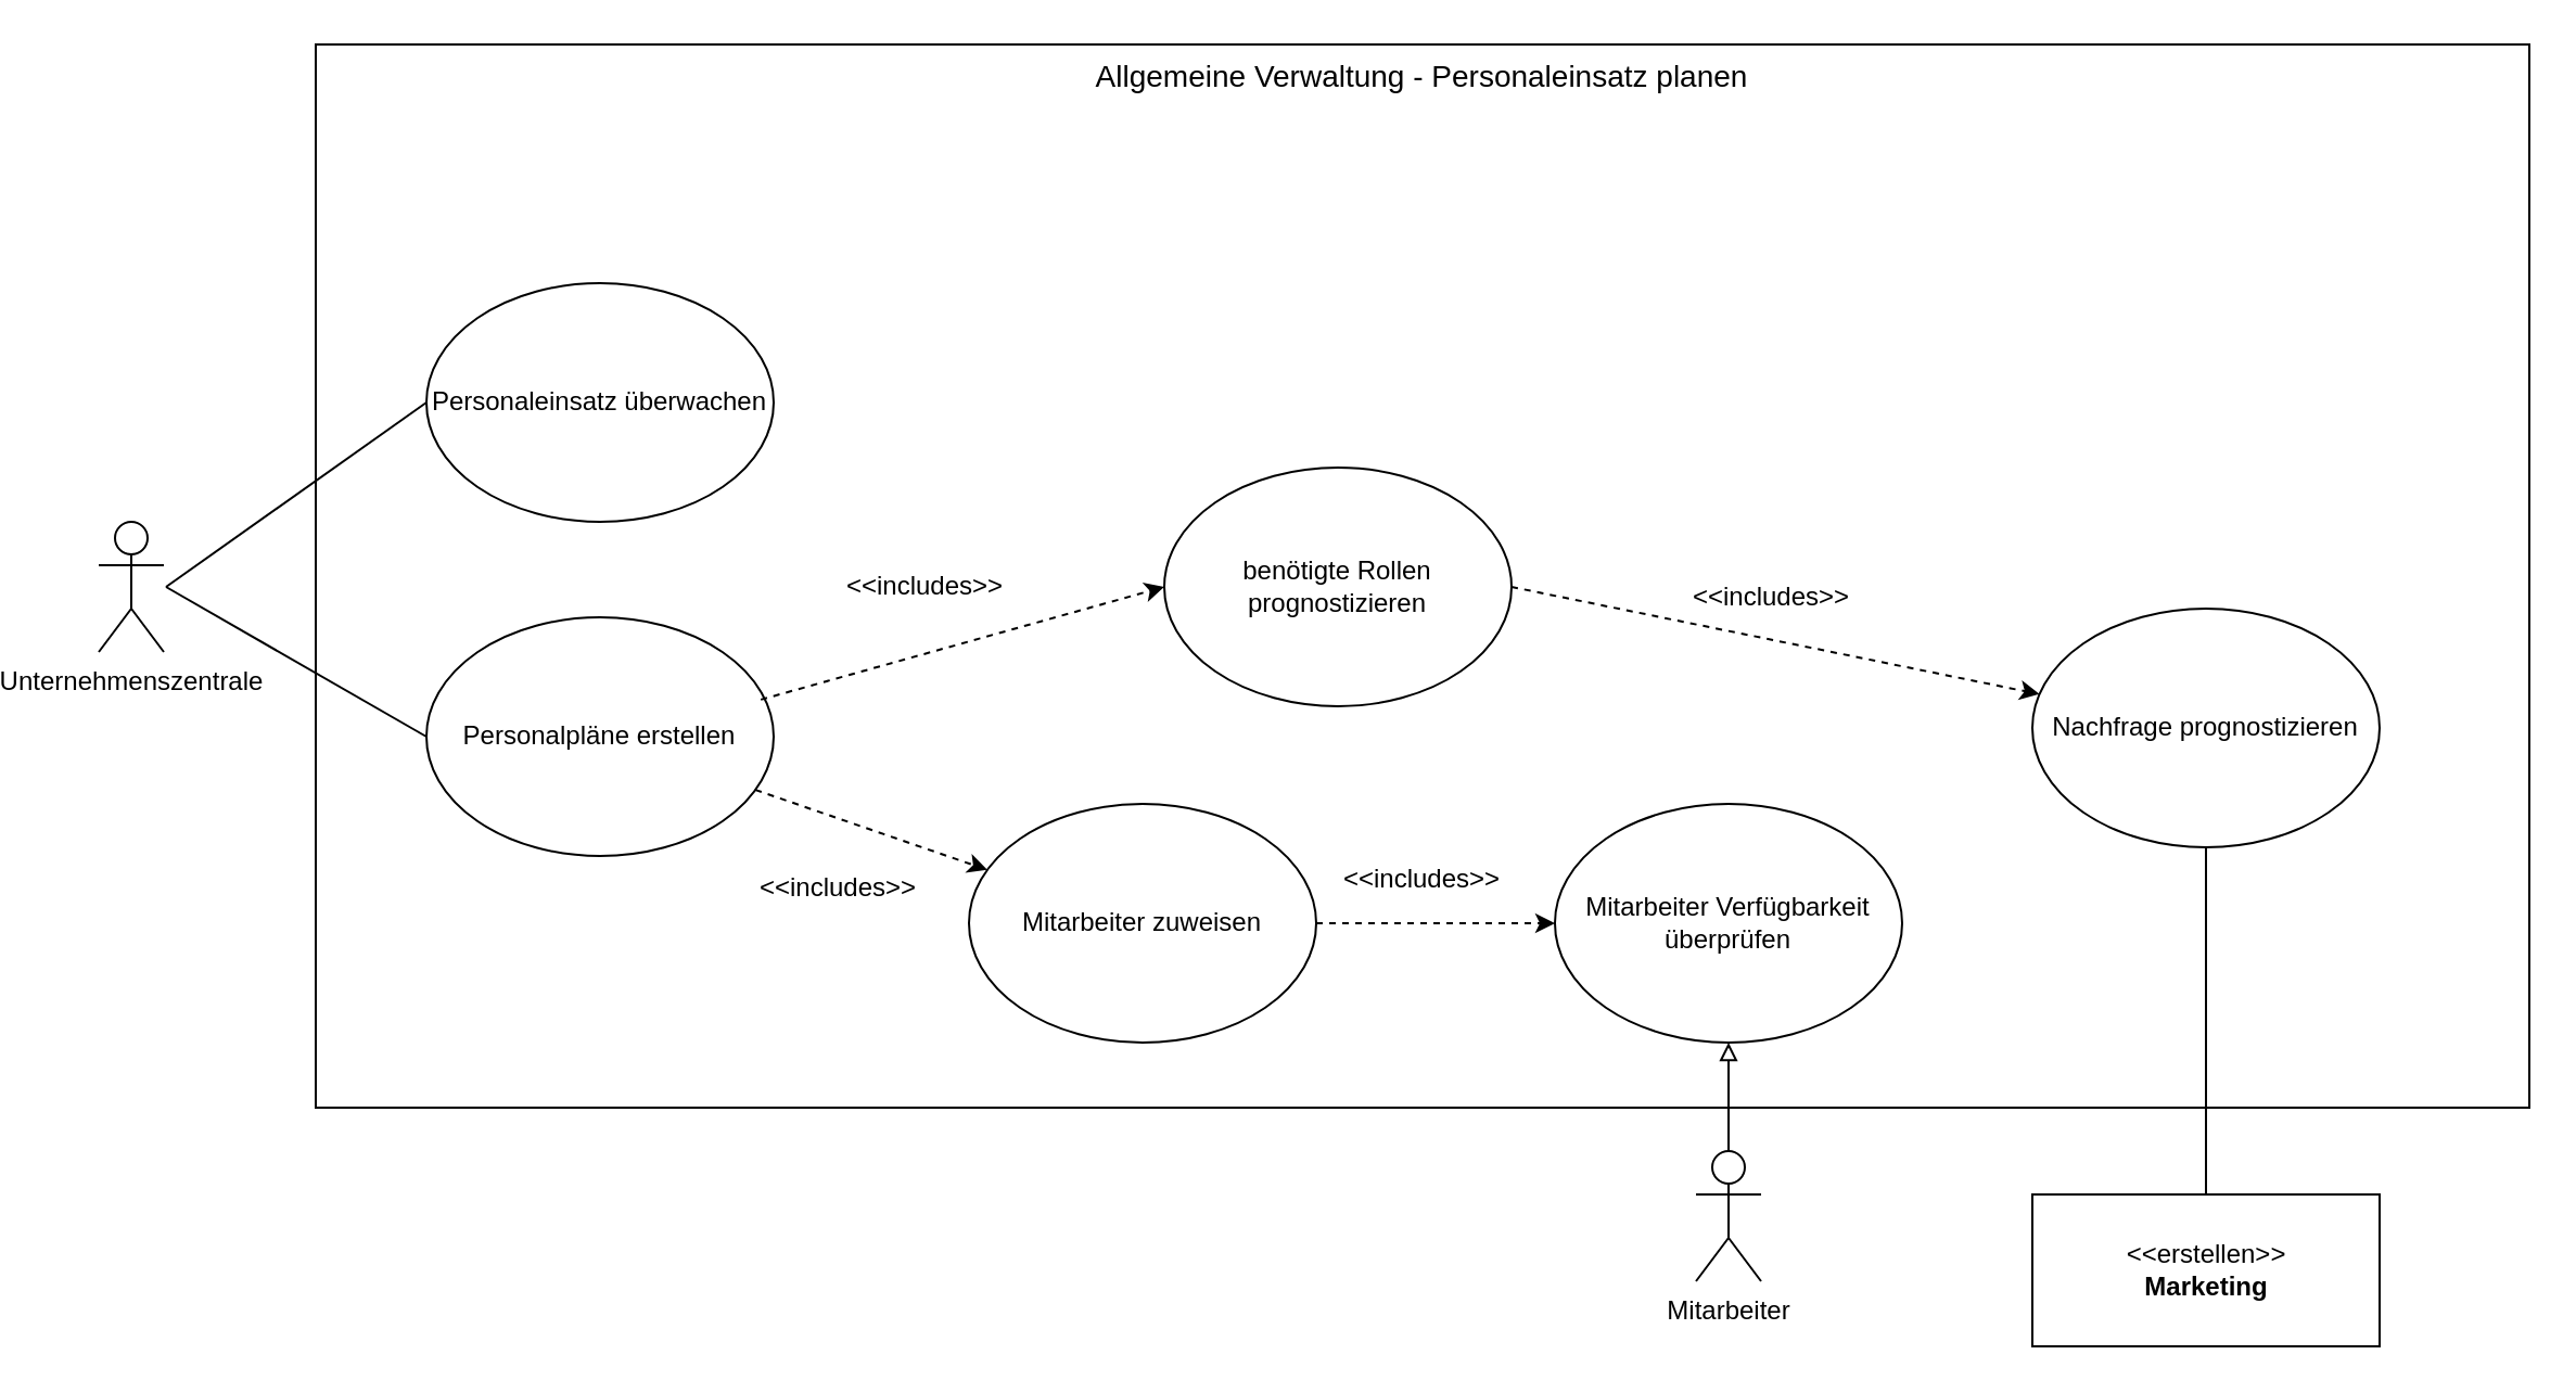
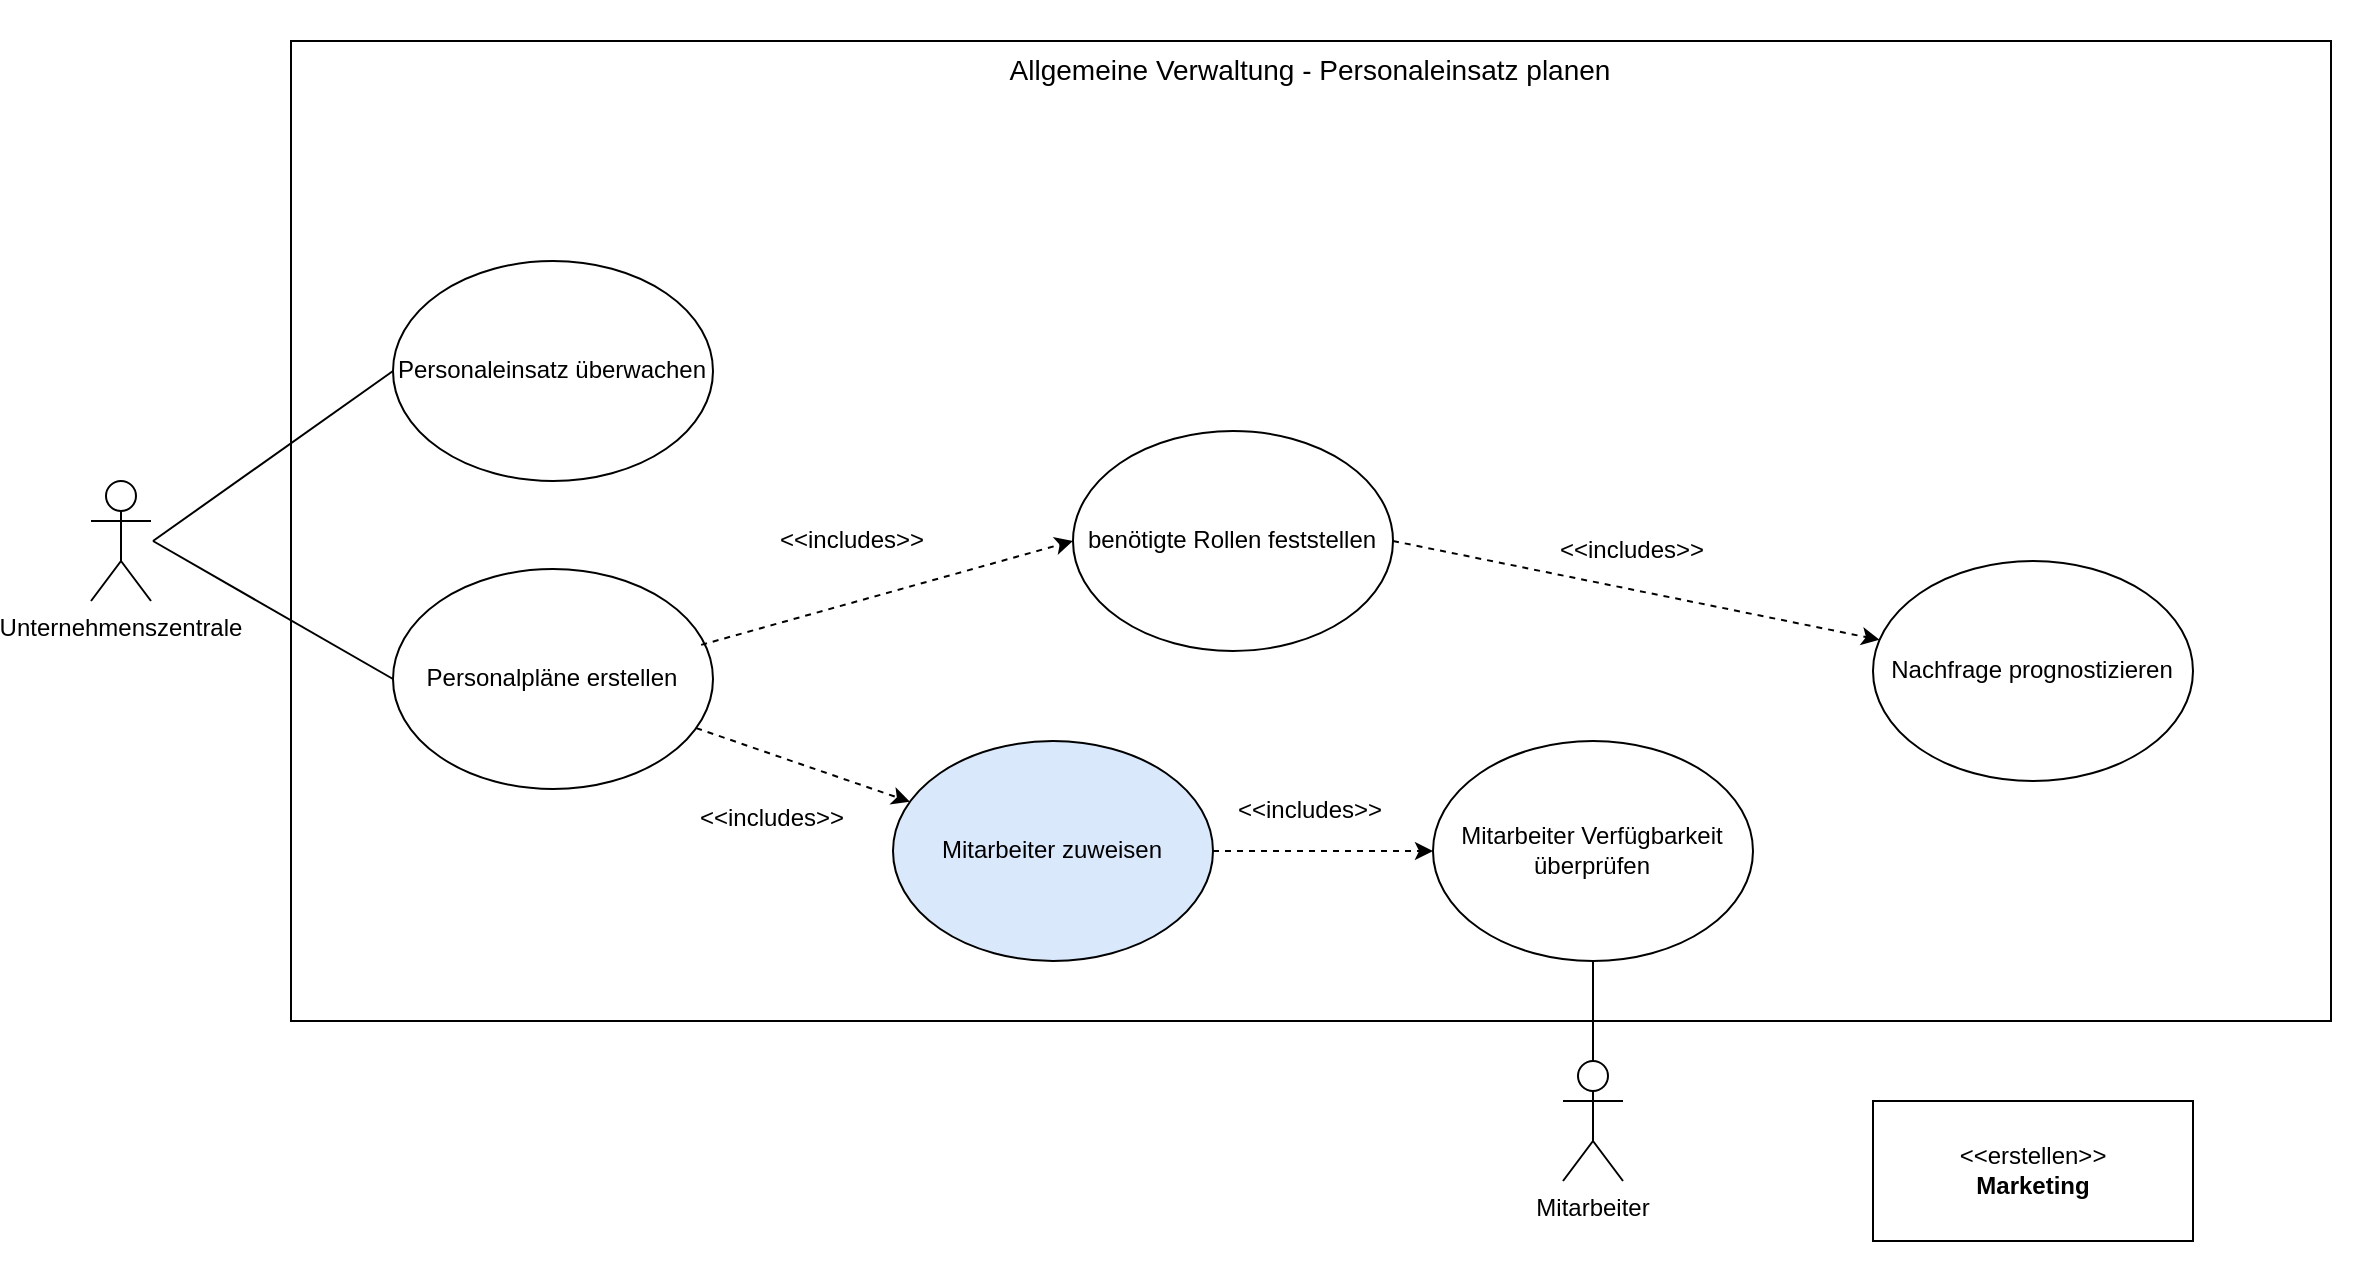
  <mxCell id="0" />
  <mxCell id="1" parent="0" />
  <mxCell id="2" value="&lt;font style=&quot;font-size: 14px&quot;&gt;Allgemeine Verwaltung - Personaleinsatz planen&lt;/font&gt;" style="rounded=0;whiteSpace=wrap;html=1;verticalAlign=top;" parent="1" vertex="1"><mxGeometry x="120" y="20" width="1020" height="490" as="geometry" /></mxCell>
  <mxCell id="3" style="edgeStyle=none;rounded=0;orthogonalLoop=1;jettySize=auto;html=1;dashed=1;fontSize=12;startArrow=none;startFill=0;endArrow=classic;endFill=1;" parent="1" source="4" target="9" edge="1"><mxGeometry relative="1" as="geometry"><mxPoint x="420" y="260" as="targetPoint" /></mxGeometry></mxCell>
  <mxCell id="4" value="Personalpläne erstellen" style="ellipse;whiteSpace=wrap;html=1;fontSize=12;" parent="1" vertex="1"><mxGeometry x="171" y="284" width="160" height="110" as="geometry" /></mxCell>
  <mxCell id="5" style="edgeStyle=none;rounded=0;orthogonalLoop=1;jettySize=auto;html=1;dashed=1;fontSize=12;startArrow=none;startFill=0;endArrow=classic;endFill=1;exitX=1;exitY=0.5;exitDx=0;exitDy=0;" parent="1" source="6" target="8" edge="1"><mxGeometry relative="1" as="geometry" /></mxCell>
- <mxCell id="6" value="benötigte Rollen prognostizieren" style="ellipse;whiteSpace=wrap;html=1;fontSize=12;" parent="1" vertex="1"><mxGeometry x="511" y="215" width="160" height="110" as="geometry" /></mxCell>
+ <mxCell id="6" value="benötigte Rollen feststellen" style="ellipse;whiteSpace=wrap;html=1;fontSize=12;" parent="1" vertex="1"><mxGeometry x="511" y="215" width="160" height="110" as="geometry" /></mxCell>
  <mxCell id="7" style="edgeStyle=none;rounded=0;orthogonalLoop=1;jettySize=auto;html=1;entryX=0;entryY=0.5;entryDx=0;entryDy=0;dashed=1;fontSize=12;startArrow=none;startFill=0;endArrow=classic;endFill=1;exitX=0.963;exitY=0.345;exitDx=0;exitDy=0;exitPerimeter=0;" parent="1" source="4" target="6" edge="1"><mxGeometry relative="1" as="geometry"><mxPoint x="551.934" y="218.165" as="sourcePoint" /></mxGeometry></mxCell>
  <mxCell id="8" value="Nachfrage prognostizieren" style="ellipse;whiteSpace=wrap;html=1;fontSize=12;" parent="1" vertex="1"><mxGeometry x="911" y="280" width="160" height="110" as="geometry" /></mxCell>
- <mxCell id="9" value="Mitarbeiter zuweisen" style="ellipse;whiteSpace=wrap;html=1;fontSize=12;" parent="1" vertex="1"><mxGeometry x="421" y="370" width="160" height="110" as="geometry" /></mxCell>
+ <mxCell id="9" value="Mitarbeiter zuweisen" style="ellipse;whiteSpace=wrap;html=1;fontSize=12;fillColor=#dae8fc;" parent="1" vertex="1"><mxGeometry x="421" y="370" width="160" height="110" as="geometry" /></mxCell>
  <mxCell id="10" value="&amp;lt;&amp;lt;includes&amp;gt;&amp;gt;" style="text;html=1;strokeColor=none;fillColor=none;align=center;verticalAlign=middle;whiteSpace=wrap;rounded=0;fontSize=12;" parent="1" vertex="1"><mxGeometry x="331" y="394" width="60" height="30" as="geometry" /></mxCell>
  <mxCell id="11" value="&amp;lt;&amp;lt;includes&amp;gt;&amp;gt;" style="text;html=1;strokeColor=none;fillColor=none;align=center;verticalAlign=middle;whiteSpace=wrap;rounded=0;fontSize=12;" parent="1" vertex="1"><mxGeometry x="371" y="255" width="60" height="30" as="geometry" /></mxCell>
  <mxCell id="12" value="Personaleinsatz überwachen" style="ellipse;whiteSpace=wrap;html=1;fontSize=12;" parent="1" vertex="1"><mxGeometry x="171" y="130" width="160" height="110" as="geometry" /></mxCell>
  <mxCell id="13" value="&amp;lt;&amp;lt;includes&amp;gt;&amp;gt;" style="text;html=1;strokeColor=none;fillColor=none;align=center;verticalAlign=middle;whiteSpace=wrap;rounded=0;fontSize=12;" parent="1" vertex="1"><mxGeometry x="761" y="260" width="60" height="30" as="geometry" /></mxCell>
  <mxCell id="14" value="Unternehmenszentrale" style="shape=umlActor;verticalLabelPosition=bottom;verticalAlign=top;html=1;outlineConnect=0;" vertex="1" parent="1"><mxGeometry x="20" y="240" width="30" height="60" as="geometry" /></mxCell>
  <mxCell id="15" style="edgeStyle=none;rounded=0;orthogonalLoop=1;jettySize=auto;html=1;fontSize=12;endArrow=none;endFill=0;exitX=0;exitY=0.5;exitDx=0;exitDy=0;" edge="1" parent="1" source="4"><mxGeometry relative="1" as="geometry"><mxPoint x="51" y="270" as="targetPoint" /><mxPoint x="171" y="260" as="sourcePoint" /></mxGeometry></mxCell>
- <mxCell id="16" style="edgeStyle=none;html=1;endArrow=none;endFill=0;" edge="1" parent="1" source="17" target="8"><mxGeometry relative="1" as="geometry" /></mxCell>
  <mxCell id="17" value="&amp;lt;&amp;lt;erstellen&amp;gt;&amp;gt;&lt;br&gt;&lt;b&gt;Marketing&lt;/b&gt;" style="text;html=1;align=center;verticalAlign=middle;dashed=0;fillColor=#ffffff;strokeColor=#000000;" vertex="1" parent="1"><mxGeometry x="911" y="550" width="160" height="70" as="geometry" /></mxCell>
  <mxCell id="18" style="edgeStyle=none;rounded=0;orthogonalLoop=1;jettySize=auto;html=1;fontSize=12;endArrow=none;endFill=0;exitX=0;exitY=0.5;exitDx=0;exitDy=0;" edge="1" parent="1" source="12"><mxGeometry relative="1" as="geometry"><mxPoint x="51" y="270" as="targetPoint" /><mxPoint x="181" y="349" as="sourcePoint" /></mxGeometry></mxCell>
  <mxCell id="19" value="Mitarbeiter Verfügbarkeit überprüfen" style="ellipse;whiteSpace=wrap;html=1;fontSize=12;" vertex="1" parent="1"><mxGeometry x="691" y="370" width="160" height="110" as="geometry" /></mxCell>
  <mxCell id="20" style="edgeStyle=none;rounded=0;orthogonalLoop=1;jettySize=auto;html=1;dashed=1;fontSize=12;startArrow=none;startFill=0;endArrow=classic;endFill=1;entryX=0;entryY=0.5;entryDx=0;entryDy=0;exitX=1;exitY=0.5;exitDx=0;exitDy=0;" edge="1" parent="1" source="9" target="19"><mxGeometry relative="1" as="geometry"><mxPoint x="332.598" y="373.536" as="sourcePoint" /><mxPoint x="439.456" y="410.389" as="targetPoint" /></mxGeometry></mxCell>
  <mxCell id="21" value="&amp;lt;&amp;lt;includes&amp;gt;&amp;gt;" style="text;html=1;strokeColor=none;fillColor=none;align=center;verticalAlign=middle;whiteSpace=wrap;rounded=0;fontSize=12;" vertex="1" parent="1"><mxGeometry x="600" y="390" width="60" height="30" as="geometry" /></mxCell>
  <mxCell id="22" value="Mitarbeiter" style="shape=umlActor;verticalLabelPosition=bottom;verticalAlign=top;html=1;outlineConnect=0;" vertex="1" parent="1"><mxGeometry x="756" y="530" width="30" height="60" as="geometry" /></mxCell>
- <mxCell id="23" style="edgeStyle=none;rounded=0;orthogonalLoop=1;jettySize=auto;html=1;fontSize=12;endArrow=block;endFill=0;exitX=0.5;exitY=0;exitDx=0;exitDy=0;exitPerimeter=0;entryX=0.5;entryY=1;entryDx=0;entryDy=0;" edge="1" parent="1" source="22" target="19"><mxGeometry relative="1" as="geometry"><mxPoint x="581" y="540" as="targetPoint" /><mxPoint x="701" y="594.5" as="sourcePoint" /></mxGeometry></mxCell>
+ <mxCell id="23" style="edgeStyle=none;rounded=0;orthogonalLoop=1;jettySize=auto;html=1;fontSize=12;endArrow=none;endFill=0;exitX=0.5;exitY=0;exitDx=0;exitDy=0;exitPerimeter=0;entryX=0.5;entryY=1;entryDx=0;entryDy=0;" edge="1" parent="1" source="22" target="19"><mxGeometry relative="1" as="geometry"><mxPoint x="581" y="540" as="targetPoint" /><mxPoint x="701" y="594.5" as="sourcePoint" /></mxGeometry></mxCell>
